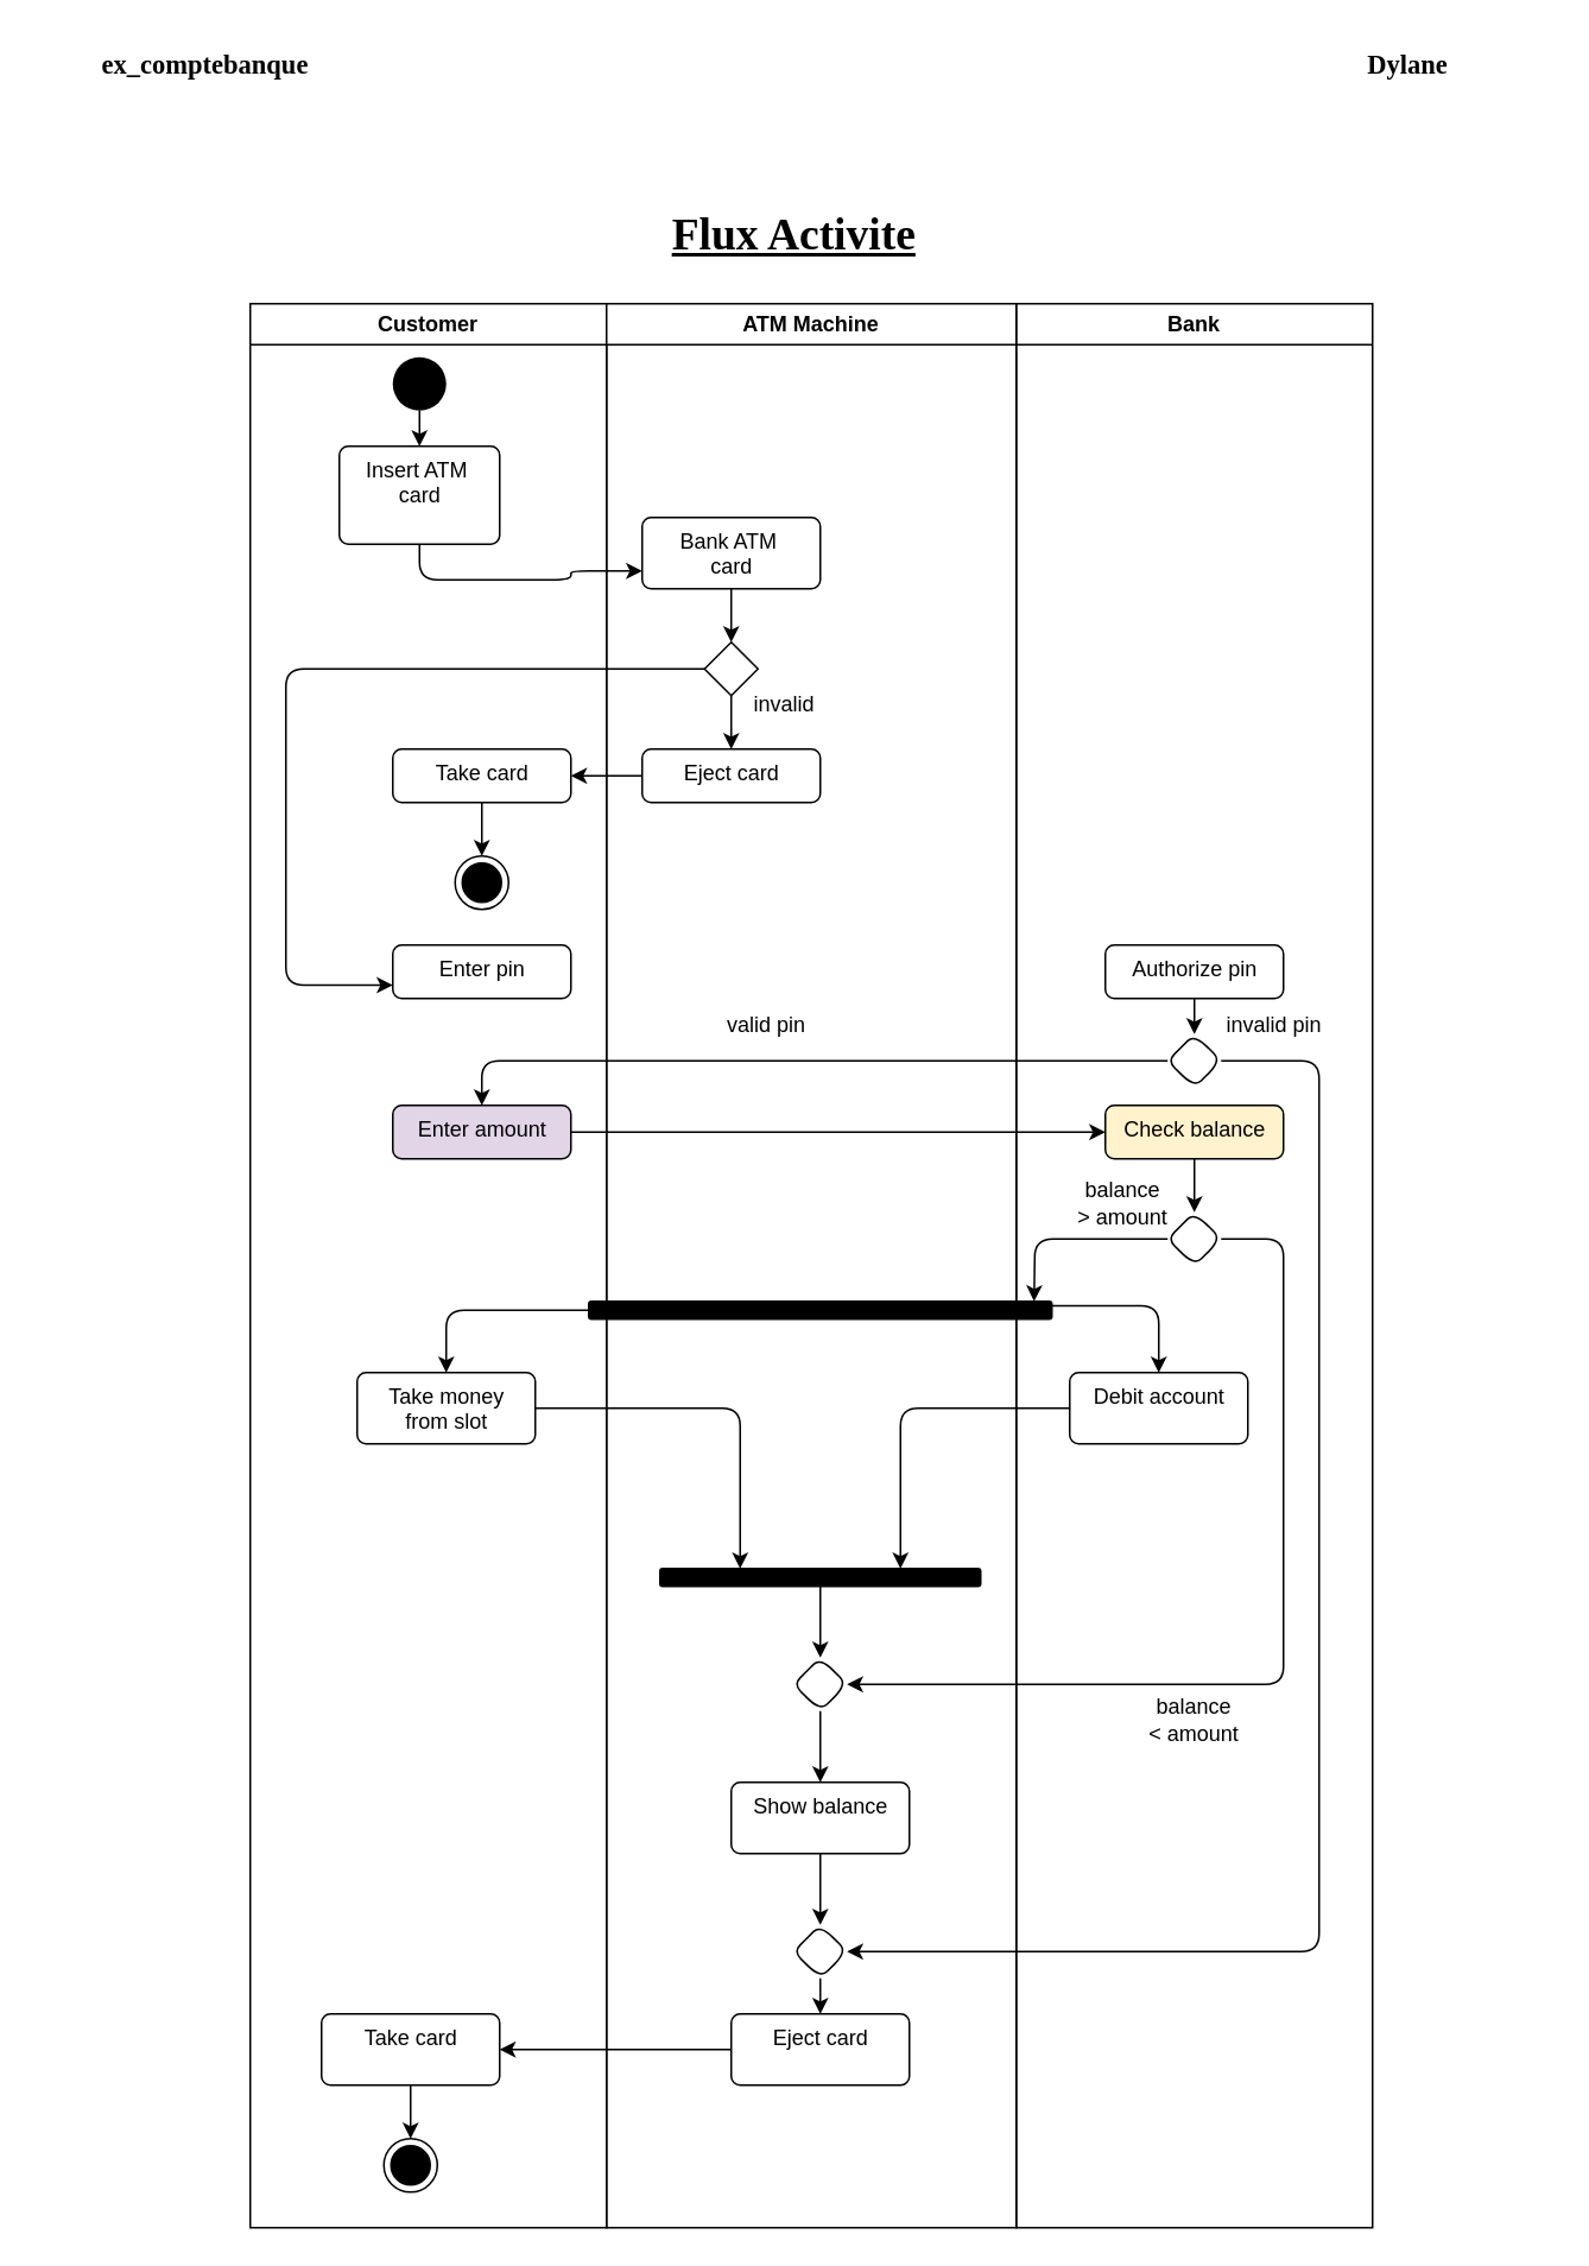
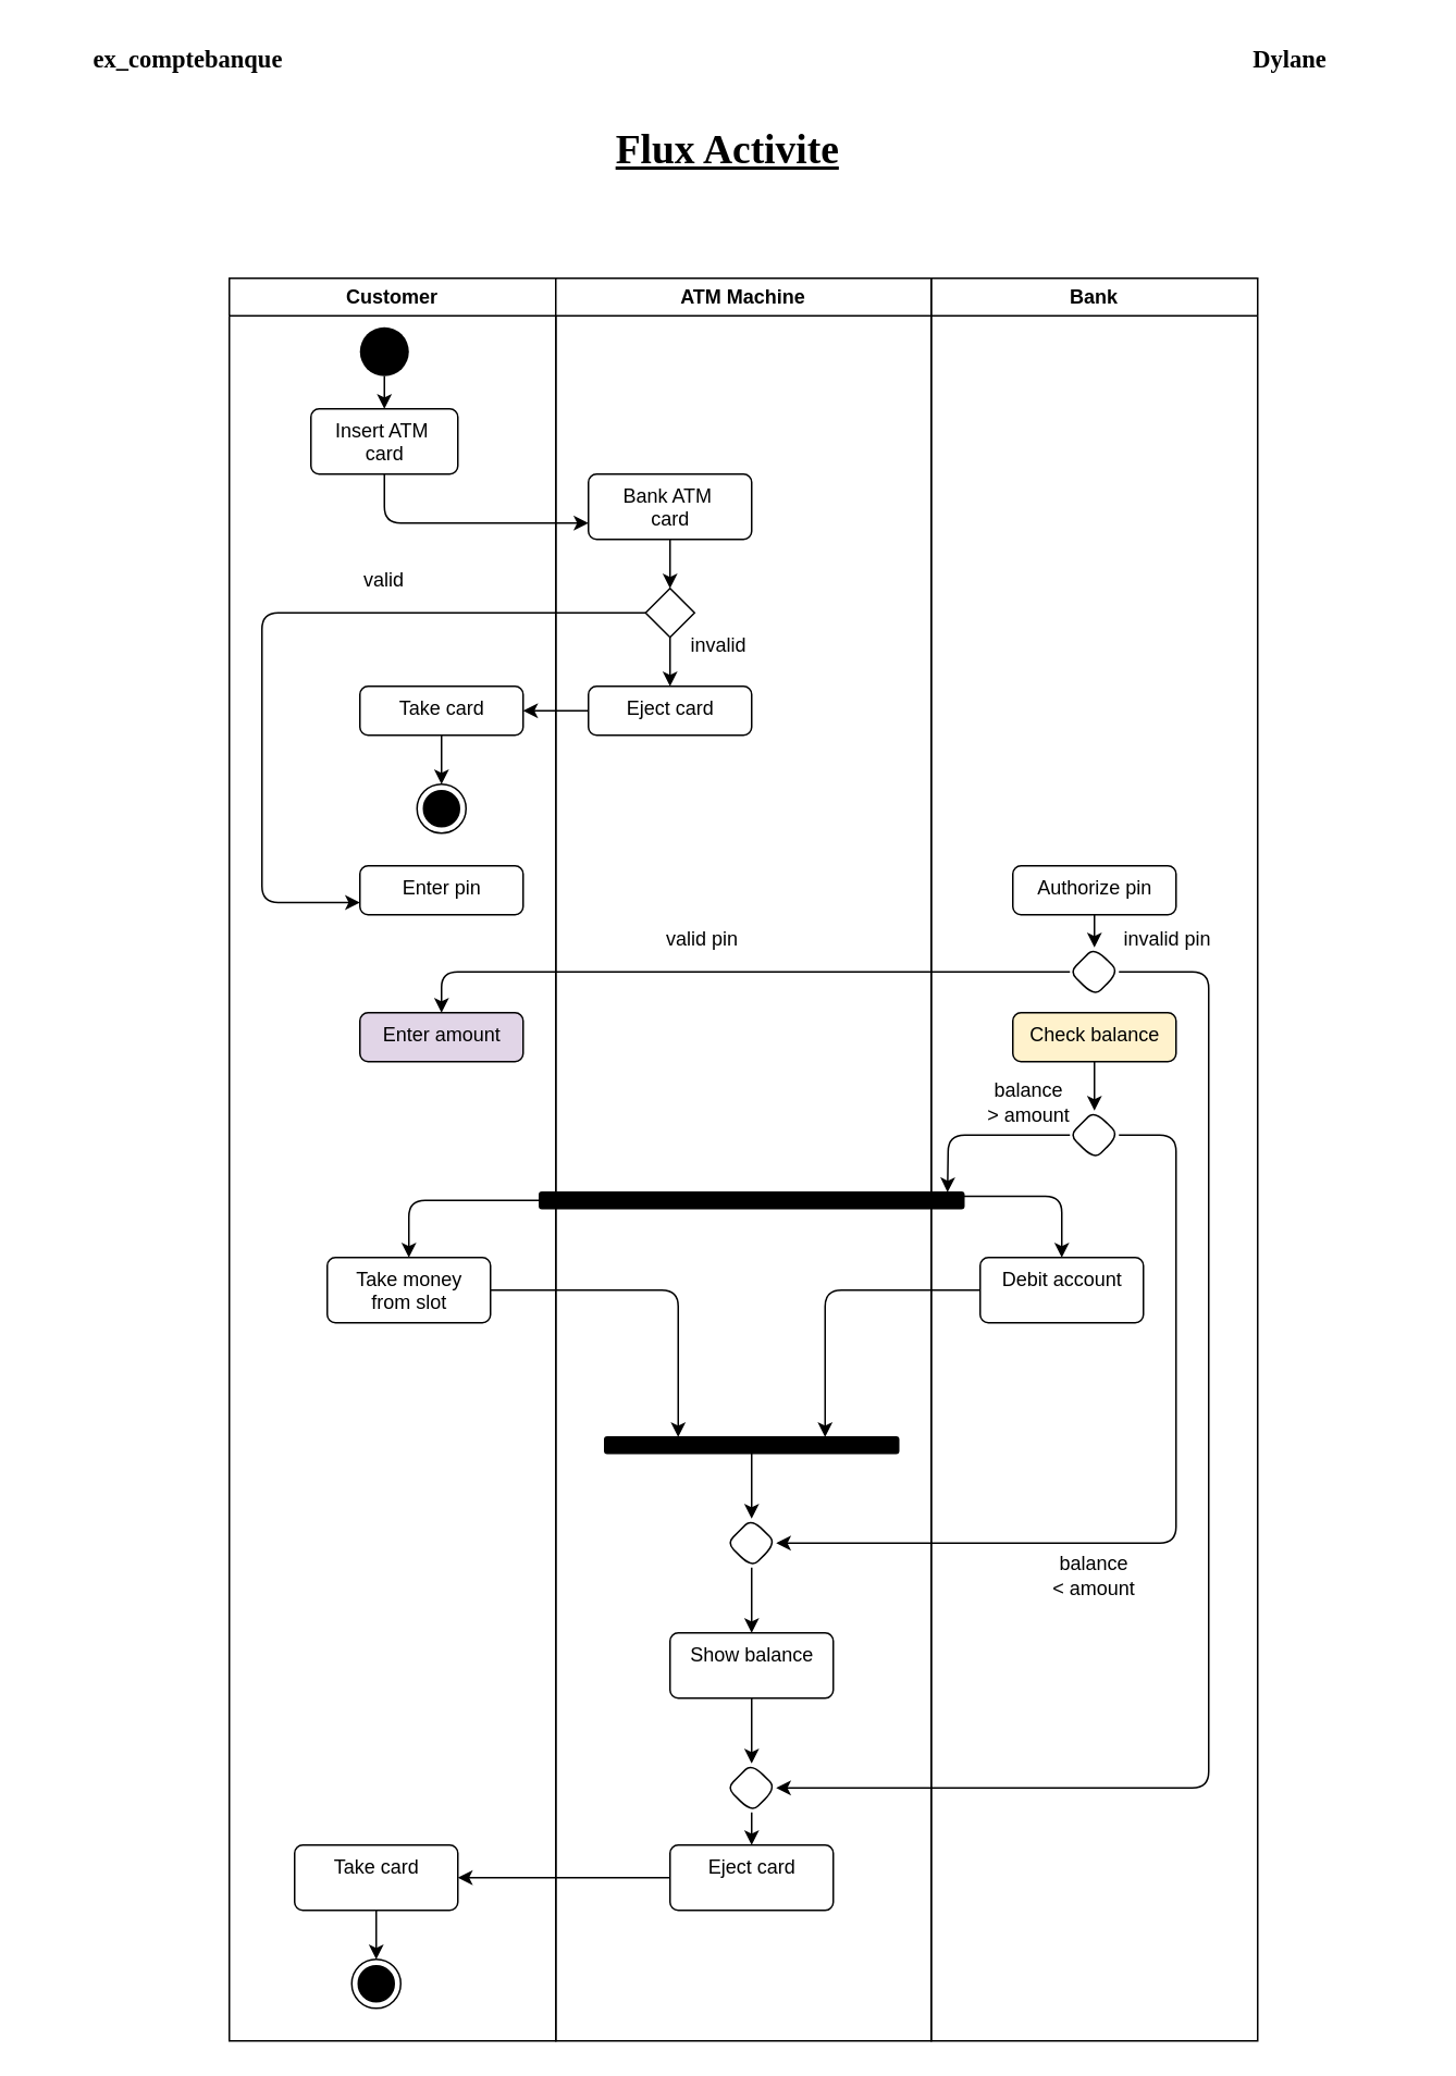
  <mxCell id="0" />
  <mxCell id="1" parent="0" />
  <mxCell id="2" value="Customer" style="swimlane;whiteSpace=wrap;html=1;rounded=0;movable=1;resizable=1;rotatable=1;deletable=1;editable=1;locked=0;connectable=1;" vertex="1" parent="1"><mxGeometry x="140" y="170" width="200" height="1080" as="geometry" /></mxCell>
  <mxCell id="3" style="edgeStyle=orthogonalEdgeStyle;orthogonalLoop=1;jettySize=auto;html=1;exitX=0.5;exitY=1;exitDx=0;exitDy=0;entryX=0.5;entryY=0;entryDx=0;entryDy=0;" edge="1" parent="2" source="4" target="5"><mxGeometry relative="1" as="geometry" /></mxCell>
  <mxCell id="4" value="" style="ellipse;fillColor=#000000;strokeColor=none;rounded=0;" vertex="1" parent="2"><mxGeometry x="80" y="30" width="30" height="30" as="geometry" /></mxCell>
- <mxCell id="5" value="Insert ATM&amp;nbsp;&lt;div&gt;card&lt;/div&gt;" style="html=1;align=center;verticalAlign=top;rounded=1;absoluteArcSize=1;arcSize=10;dashed=0;" vertex="1" parent="2"><mxGeometry x="50" y="80" width="90" height="55" as="geometry" /></mxCell>
+ <mxCell id="5" value="Insert ATM&amp;nbsp;&lt;div&gt;card&lt;/div&gt;" style="html=1;align=center;verticalAlign=top;rounded=1;absoluteArcSize=1;arcSize=10;dashed=0;" vertex="1" parent="2"><mxGeometry x="50" y="80" width="90" height="40" as="geometry" /></mxCell>
  <mxCell id="6" style="edgeStyle=orthogonalEdgeStyle;orthogonalLoop=1;jettySize=auto;html=1;exitX=0.5;exitY=1;exitDx=0;exitDy=0;entryX=0.5;entryY=0;entryDx=0;entryDy=0;" edge="1" parent="2" source="7" target="8"><mxGeometry relative="1" as="geometry" /></mxCell>
  <mxCell id="7" value="Take card" style="html=1;align=center;verticalAlign=top;rounded=1;absoluteArcSize=1;arcSize=10;dashed=0;" vertex="1" parent="2"><mxGeometry x="80" y="250" width="100" height="30" as="geometry" /></mxCell>
  <mxCell id="8" value="" style="ellipse;html=1;shape=endState;fillColor=#000000;strokeColor=#000000;" vertex="1" parent="2"><mxGeometry x="115" y="310" width="30" height="30" as="geometry" /></mxCell>
  <mxCell id="9" value="Enter pin" style="html=1;align=center;verticalAlign=top;rounded=1;absoluteArcSize=1;arcSize=10;dashed=0;" vertex="1" parent="2"><mxGeometry x="80" y="360" width="100" height="30" as="geometry" /></mxCell>
  <mxCell id="10" value="Enter amount" style="html=1;align=center;verticalAlign=top;rounded=1;absoluteArcSize=1;arcSize=10;dashed=0;fillColor=#e1d5e7;" vertex="1" parent="2"><mxGeometry x="80" y="450" width="100" height="30" as="geometry" /></mxCell>
+ <mxCell id="11" value="valid" style="text;html=1;align=center;verticalAlign=middle;whiteSpace=wrap;rounded=0;" vertex="1" parent="2"><mxGeometry x="65" y="170" width="60" height="30" as="geometry" /></mxCell>
  <mxCell id="12" value="Take money&lt;div&gt;from slot&lt;/div&gt;&lt;div&gt;&lt;br&gt;&lt;/div&gt;" style="html=1;align=center;verticalAlign=top;rounded=1;absoluteArcSize=1;arcSize=10;dashed=0;" vertex="1" parent="2"><mxGeometry x="60" y="600" width="100" height="40" as="geometry" /></mxCell>
  <mxCell id="13" style="edgeStyle=orthogonalEdgeStyle;orthogonalLoop=1;jettySize=auto;html=1;exitX=0.5;exitY=1;exitDx=0;exitDy=0;entryX=0.5;entryY=0;entryDx=0;entryDy=0;" edge="1" parent="2" source="14" target="15"><mxGeometry relative="1" as="geometry" /></mxCell>
  <mxCell id="14" value="&lt;div&gt;Take card&lt;/div&gt;" style="html=1;align=center;verticalAlign=top;rounded=1;absoluteArcSize=1;arcSize=10;fillStyle=auto;" vertex="1" parent="2"><mxGeometry x="40" y="960" width="100" height="40" as="geometry" /></mxCell>
  <mxCell id="15" value="" style="ellipse;html=1;shape=endState;fillColor=#000000;strokeColor=#000000;" vertex="1" parent="2"><mxGeometry x="75" y="1030" width="30" height="30" as="geometry" /></mxCell>
- <mxCell id="16" value="Flux Activite" style="text;html=1;align=center;verticalAlign=middle;whiteSpace=wrap;rounded=0;fontStyle=5;fontSize=25;fontFamily=Verdana;" vertex="1" parent="1"><mxGeometry x="328" y="101" width="235" height="60" as="geometry" /></mxCell>
+ <mxCell id="16" value="Flux Activite" style="text;html=1;align=center;verticalAlign=middle;whiteSpace=wrap;rounded=0;fontStyle=5;fontSize=25;fontFamily=Verdana;" vertex="1" parent="1"><mxGeometry x="328" y="61" width="235" height="60" as="geometry" /></mxCell>
  <mxCell id="17" value="Bank" style="swimlane;whiteSpace=wrap;html=1;rounded=0;" vertex="1" parent="1"><mxGeometry x="570" y="170" width="200" height="1080" as="geometry" /></mxCell>
  <mxCell id="18" style="edgeStyle=orthogonalEdgeStyle;orthogonalLoop=1;jettySize=auto;html=1;exitX=0.5;exitY=1;exitDx=0;exitDy=0;entryX=0.5;entryY=0;entryDx=0;entryDy=0;" edge="1" parent="17" source="19" target="20"><mxGeometry relative="1" as="geometry" /></mxCell>
  <mxCell id="19" value="Authorize pin" style="html=1;align=center;verticalAlign=top;rounded=1;absoluteArcSize=1;arcSize=10;dashed=0;" vertex="1" parent="17"><mxGeometry x="50" y="360" width="100" height="30" as="geometry" /></mxCell>
  <mxCell id="20" value="" style="rhombus;whiteSpace=wrap;html=1;rounded=1;" vertex="1" parent="17"><mxGeometry x="85" y="410" width="30" height="30" as="geometry" /></mxCell>
  <mxCell id="21" style="edgeStyle=orthogonalEdgeStyle;orthogonalLoop=1;jettySize=auto;html=1;exitX=0.5;exitY=1;exitDx=0;exitDy=0;entryX=0.5;entryY=0;entryDx=0;entryDy=0;" edge="1" parent="17" source="22" target="24"><mxGeometry relative="1" as="geometry" /></mxCell>
  <mxCell id="22" value="Check balance" style="html=1;align=center;verticalAlign=top;rounded=1;absoluteArcSize=1;arcSize=10;dashed=0;fillColor=#fff2cc;" vertex="1" parent="17"><mxGeometry x="50" y="450" width="100" height="30" as="geometry" /></mxCell>
  <mxCell id="23" style="edgeStyle=orthogonalEdgeStyle;orthogonalLoop=1;jettySize=auto;html=1;exitX=0;exitY=0.5;exitDx=0;exitDy=0;" edge="1" parent="17" source="24"><mxGeometry relative="1" as="geometry"><mxPoint x="10" y="560" as="targetPoint" /></mxGeometry></mxCell>
  <mxCell id="24" value="" style="rhombus;whiteSpace=wrap;html=1;rounded=1;" vertex="1" parent="17"><mxGeometry x="85" y="510" width="30" height="30" as="geometry" /></mxCell>
  <mxCell id="25" style="edgeStyle=orthogonalEdgeStyle;orthogonalLoop=1;jettySize=auto;html=1;exitX=1;exitY=0.25;exitDx=0;exitDy=0;entryX=0.5;entryY=0;entryDx=0;entryDy=0;" edge="1" parent="17" source="26" target="27"><mxGeometry relative="1" as="geometry" /></mxCell>
  <mxCell id="26" value="" style="whiteSpace=wrap;html=1;rounded=1;shadow=0;comic=0;labelBackgroundColor=none;strokeWidth=1;fillColor=#000000;fontFamily=Verdana;fontSize=12;align=center;rotation=0;" vertex="1" parent="17"><mxGeometry x="-240" y="560" width="260" height="10" as="geometry" /></mxCell>
  <mxCell id="27" value="&lt;div&gt;Debit account&lt;/div&gt;" style="html=1;align=center;verticalAlign=top;rounded=1;absoluteArcSize=1;arcSize=10;fillStyle=auto;" vertex="1" parent="17"><mxGeometry x="30" y="600" width="100" height="40" as="geometry" /></mxCell>
  <mxCell id="28" value="balance&lt;div&gt;&amp;lt; amount&lt;/div&gt;" style="text;html=1;align=center;verticalAlign=middle;whiteSpace=wrap;rounded=0;" vertex="1" parent="17"><mxGeometry x="70" y="780" width="60" height="30" as="geometry" /></mxCell>
  <mxCell id="29" value="balance&lt;div&gt;&amp;gt; amount&lt;/div&gt;" style="text;html=1;align=center;verticalAlign=middle;whiteSpace=wrap;rounded=0;" vertex="1" parent="17"><mxGeometry x="30" y="490" width="60" height="30" as="geometry" /></mxCell>
  <mxCell id="30" value="invalid pin" style="text;html=1;align=center;verticalAlign=middle;whiteSpace=wrap;rounded=0;" vertex="1" parent="17"><mxGeometry x="115" y="390" width="60" height="30" as="geometry" /></mxCell>
  <mxCell id="31" value="ATM Machine" style="swimlane;whiteSpace=wrap;html=1;startSize=23;rounded=0;" vertex="1" parent="1"><mxGeometry x="340" y="170" width="230" height="1080" as="geometry" /></mxCell>
  <mxCell id="32" style="edgeStyle=orthogonalEdgeStyle;orthogonalLoop=1;jettySize=auto;html=1;exitX=0.5;exitY=1;exitDx=0;exitDy=0;entryX=0.5;entryY=0;entryDx=0;entryDy=0;" edge="1" parent="31" source="33" target="36"><mxGeometry relative="1" as="geometry" /></mxCell>
  <mxCell id="33" value="Bank ATM&amp;nbsp;&lt;div&gt;card&lt;/div&gt;" style="html=1;align=center;verticalAlign=top;rounded=1;absoluteArcSize=1;arcSize=10;dashed=0;" vertex="1" parent="31"><mxGeometry x="20" y="120" width="100" height="40" as="geometry" /></mxCell>
  <mxCell id="34" style="edgeStyle=orthogonalEdgeStyle;orthogonalLoop=1;jettySize=auto;html=1;exitX=0.5;exitY=1;exitDx=0;exitDy=0;" edge="1" parent="31" source="36"><mxGeometry relative="1" as="geometry"><mxPoint x="69.692" y="220.308" as="targetPoint" /></mxGeometry></mxCell>
  <mxCell id="35" style="edgeStyle=orthogonalEdgeStyle;orthogonalLoop=1;jettySize=auto;html=1;exitX=0.5;exitY=1;exitDx=0;exitDy=0;" edge="1" parent="31" source="36" target="37"><mxGeometry relative="1" as="geometry" /></mxCell>
  <mxCell id="36" value="" style="rhombus;whiteSpace=wrap;html=1;rounded=0;" vertex="1" parent="31"><mxGeometry x="55" y="190" width="30" height="30" as="geometry" /></mxCell>
  <mxCell id="37" value="Eject card" style="html=1;align=center;verticalAlign=top;rounded=1;absoluteArcSize=1;arcSize=10;dashed=0;" vertex="1" parent="31"><mxGeometry x="20" y="250" width="100" height="30" as="geometry" /></mxCell>
  <mxCell id="38" value="invalid" style="text;html=1;align=center;verticalAlign=middle;whiteSpace=wrap;rounded=0;" vertex="1" parent="31"><mxGeometry x="70" y="210" width="60" height="30" as="geometry" /></mxCell>
  <mxCell id="39" style="edgeStyle=orthogonalEdgeStyle;orthogonalLoop=1;jettySize=auto;html=1;exitX=0.5;exitY=1;exitDx=0;exitDy=0;" edge="1" parent="31" source="40" target="42"><mxGeometry relative="1" as="geometry" /></mxCell>
  <mxCell id="40" value="" style="whiteSpace=wrap;html=1;rounded=1;shadow=0;comic=0;labelBackgroundColor=none;strokeWidth=1;fillColor=#000000;fontFamily=Verdana;fontSize=12;align=center;rotation=0;" vertex="1" parent="31"><mxGeometry x="30" y="710" width="180" height="10" as="geometry" /></mxCell>
  <mxCell id="41" style="edgeStyle=orthogonalEdgeStyle;orthogonalLoop=1;jettySize=auto;html=1;exitX=0.5;exitY=1;exitDx=0;exitDy=0;entryX=0.5;entryY=0;entryDx=0;entryDy=0;" edge="1" parent="31" source="42" target="44"><mxGeometry relative="1" as="geometry" /></mxCell>
  <mxCell id="42" value="" style="rhombus;whiteSpace=wrap;html=1;rounded=1;" vertex="1" parent="31"><mxGeometry x="105" y="760" width="30" height="30" as="geometry" /></mxCell>
  <mxCell id="43" style="edgeStyle=orthogonalEdgeStyle;orthogonalLoop=1;jettySize=auto;html=1;exitX=0.5;exitY=1;exitDx=0;exitDy=0;entryX=0.5;entryY=0;entryDx=0;entryDy=0;" edge="1" parent="31" source="44" target="46"><mxGeometry relative="1" as="geometry" /></mxCell>
  <mxCell id="44" value="&lt;div&gt;Show balance&lt;/div&gt;" style="html=1;align=center;verticalAlign=top;rounded=1;absoluteArcSize=1;arcSize=10;fillStyle=auto;" vertex="1" parent="31"><mxGeometry x="70" y="830" width="100" height="40" as="geometry" /></mxCell>
  <mxCell id="45" style="edgeStyle=orthogonalEdgeStyle;orthogonalLoop=1;jettySize=auto;html=1;exitX=0.5;exitY=1;exitDx=0;exitDy=0;entryX=0.5;entryY=0;entryDx=0;entryDy=0;" edge="1" parent="31" source="46" target="47"><mxGeometry relative="1" as="geometry" /></mxCell>
  <mxCell id="46" value="" style="rhombus;whiteSpace=wrap;html=1;rounded=1;" vertex="1" parent="31"><mxGeometry x="105" y="910" width="30" height="30" as="geometry" /></mxCell>
  <mxCell id="47" value="&lt;div&gt;Eject card&lt;/div&gt;" style="html=1;align=center;verticalAlign=top;rounded=1;absoluteArcSize=1;arcSize=10;fillStyle=auto;" vertex="1" parent="31"><mxGeometry x="70" y="960" width="100" height="40" as="geometry" /></mxCell>
  <mxCell id="48" value="valid pin" style="text;html=1;align=center;verticalAlign=middle;whiteSpace=wrap;rounded=0;" vertex="1" parent="31"><mxGeometry x="60" y="390" width="60" height="30" as="geometry" /></mxCell>
  <mxCell id="49" style="edgeStyle=orthogonalEdgeStyle;orthogonalLoop=1;jettySize=auto;html=1;exitX=0;exitY=0.5;exitDx=0;exitDy=0;entryX=1;entryY=0.5;entryDx=0;entryDy=0;" edge="1" parent="1" source="37" target="7"><mxGeometry relative="1" as="geometry" /></mxCell>
  <mxCell id="50" style="edgeStyle=orthogonalEdgeStyle;orthogonalLoop=1;jettySize=auto;html=1;exitX=0;exitY=0.5;exitDx=0;exitDy=0;entryX=0;entryY=0.75;entryDx=0;entryDy=0;" edge="1" parent="1" source="36" target="9"><mxGeometry relative="1" as="geometry"><Array as="points"><mxPoint x="160" y="375" /><mxPoint x="160" y="553" /></Array></mxGeometry></mxCell>
  <mxCell id="51" style="edgeStyle=orthogonalEdgeStyle;orthogonalLoop=1;jettySize=auto;html=1;exitX=0;exitY=0.5;exitDx=0;exitDy=0;" edge="1" parent="1" source="20" target="10"><mxGeometry relative="1" as="geometry" /></mxCell>
- <mxCell id="52" style="edgeStyle=orthogonalEdgeStyle;orthogonalLoop=1;jettySize=auto;html=1;exitX=1;exitY=0.5;exitDx=0;exitDy=0;" edge="1" parent="1" source="10" target="22"><mxGeometry relative="1" as="geometry" /></mxCell>
  <mxCell id="53" style="edgeStyle=orthogonalEdgeStyle;orthogonalLoop=1;jettySize=auto;html=1;exitX=0.5;exitY=1;exitDx=0;exitDy=0;entryX=0;entryY=0.75;entryDx=0;entryDy=0;" edge="1" parent="1" source="5" target="33"><mxGeometry relative="1" as="geometry" /></mxCell>
  <mxCell id="54" style="edgeStyle=orthogonalEdgeStyle;orthogonalLoop=1;jettySize=auto;html=1;exitX=0;exitY=0.5;exitDx=0;exitDy=0;entryX=0.5;entryY=0;entryDx=0;entryDy=0;" edge="1" parent="1" source="26" target="12"><mxGeometry relative="1" as="geometry" /></mxCell>
  <mxCell id="55" style="edgeStyle=orthogonalEdgeStyle;orthogonalLoop=1;jettySize=auto;html=1;exitX=1;exitY=0.5;exitDx=0;exitDy=0;entryX=0.25;entryY=0;entryDx=0;entryDy=0;" edge="1" parent="1" source="12" target="40"><mxGeometry relative="1" as="geometry" /></mxCell>
  <mxCell id="56" style="edgeStyle=orthogonalEdgeStyle;orthogonalLoop=1;jettySize=auto;html=1;exitX=0;exitY=0.5;exitDx=0;exitDy=0;entryX=0.75;entryY=0;entryDx=0;entryDy=0;" edge="1" parent="1" source="27" target="40"><mxGeometry relative="1" as="geometry" /></mxCell>
  <mxCell id="57" style="edgeStyle=orthogonalEdgeStyle;orthogonalLoop=1;jettySize=auto;html=1;exitX=1;exitY=0.5;exitDx=0;exitDy=0;entryX=1;entryY=0.5;entryDx=0;entryDy=0;" edge="1" parent="1" source="24" target="42"><mxGeometry relative="1" as="geometry"><Array as="points"><mxPoint x="720" y="695" /><mxPoint x="720" y="945" /></Array></mxGeometry></mxCell>
  <mxCell id="58" style="edgeStyle=orthogonalEdgeStyle;orthogonalLoop=1;jettySize=auto;html=1;exitX=0;exitY=0.5;exitDx=0;exitDy=0;entryX=1;entryY=0.5;entryDx=0;entryDy=0;" edge="1" parent="1" source="47" target="14"><mxGeometry relative="1" as="geometry" /></mxCell>
  <mxCell id="59" style="edgeStyle=orthogonalEdgeStyle;orthogonalLoop=1;jettySize=auto;html=1;exitX=1;exitY=0.5;exitDx=0;exitDy=0;entryX=1;entryY=0.5;entryDx=0;entryDy=0;" edge="1" parent="1" source="20" target="46"><mxGeometry relative="1" as="geometry"><Array as="points"><mxPoint x="740" y="595" /><mxPoint x="740" y="1095" /></Array></mxGeometry></mxCell>
  <mxCell id="60" value="ex_comptebanque" style="text;html=1;align=center;verticalAlign=middle;whiteSpace=wrap;rounded=0;fontStyle=1;fontFamily=Verdana;fontSize=15;" vertex="1" parent="1"><mxGeometry y="20" width="190" height="30" as="geometry" x="20" /></mxCell>
  <mxCell id="61" value="Dylane" style="text;html=1;align=center;verticalAlign=middle;whiteSpace=wrap;rounded=0;fontStyle=1;fontSize=15;fontFamily=Verdana;" vertex="1" parent="1"><mxGeometry x="710" y="20" width="160" height="30" as="geometry" /></mxCell>
